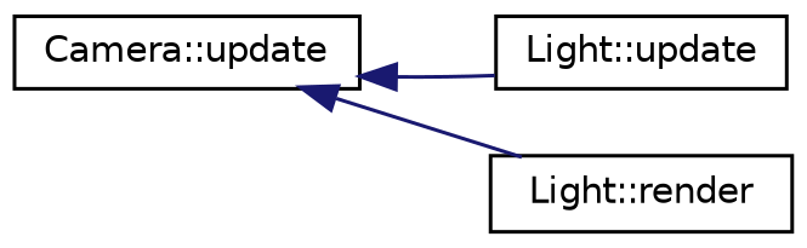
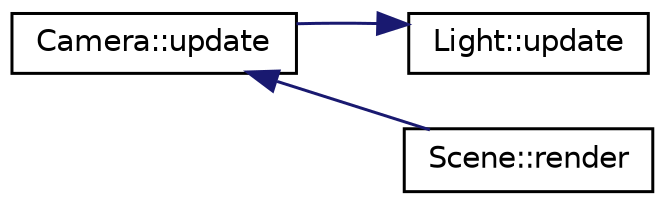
  digraph {
    rankdir=LR
    node [color=black fillcolor=white fontname=Helvetica fontsize=10 shape=record style=filled]
    edge [color=midnightblue dir=back fontname=Helvetica fontsize=10 labelfontname=Helvetica labelfontsize=10 style=solid]
    n1 [height=0.2 label="Camera::update" width=0.4]
    n2 [height=0.2 label="Light::update" width=0.4]
-   n3 [height=0.2 label="Light::render" width=0.4]
-   n1 -> n2
+   n3 [height=0.2 label="Scene::render" width=0.4]
+   n2 -> n1
    n1 -> n3
  }
